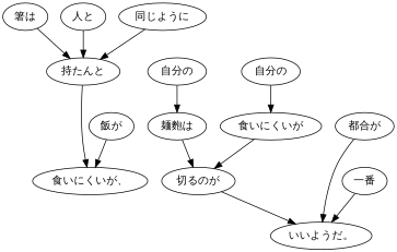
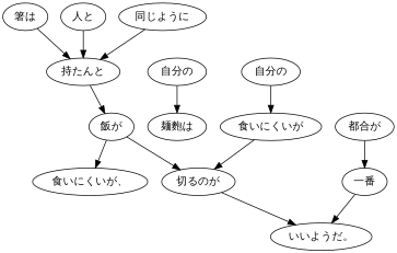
  digraph {
    n1 [label="箸は"]
    n2 [label="持たんと"]
    n3 [label="食いにくいが、"]
    n4 [label="人と"]
    n5 [label="同じように"]
    n6 [label="飯が"]
    n7 [label="いいようだ。"]
    n8 [label="自分の"]
    n9 [label="麺麭は"]
    n10 [label="切るのが"]
    n11 [label="自分の"]
    n12 [label="食いにくいが"]
    n13 [label="一番"]
    n14 [label="都合が"]
    n1 -> n2
-   n2 -> n3
+   n2 -> n6
    n4 -> n2
    n5 -> n2
    n6 -> n3
    n8 -> n9
-   n9 -> n10
+   n6 -> n10
    n10 -> n7
    n11 -> n12
    n12 -> n10
    n13 -> n7
-   n14 -> n7
+   n14 -> n13
  }
